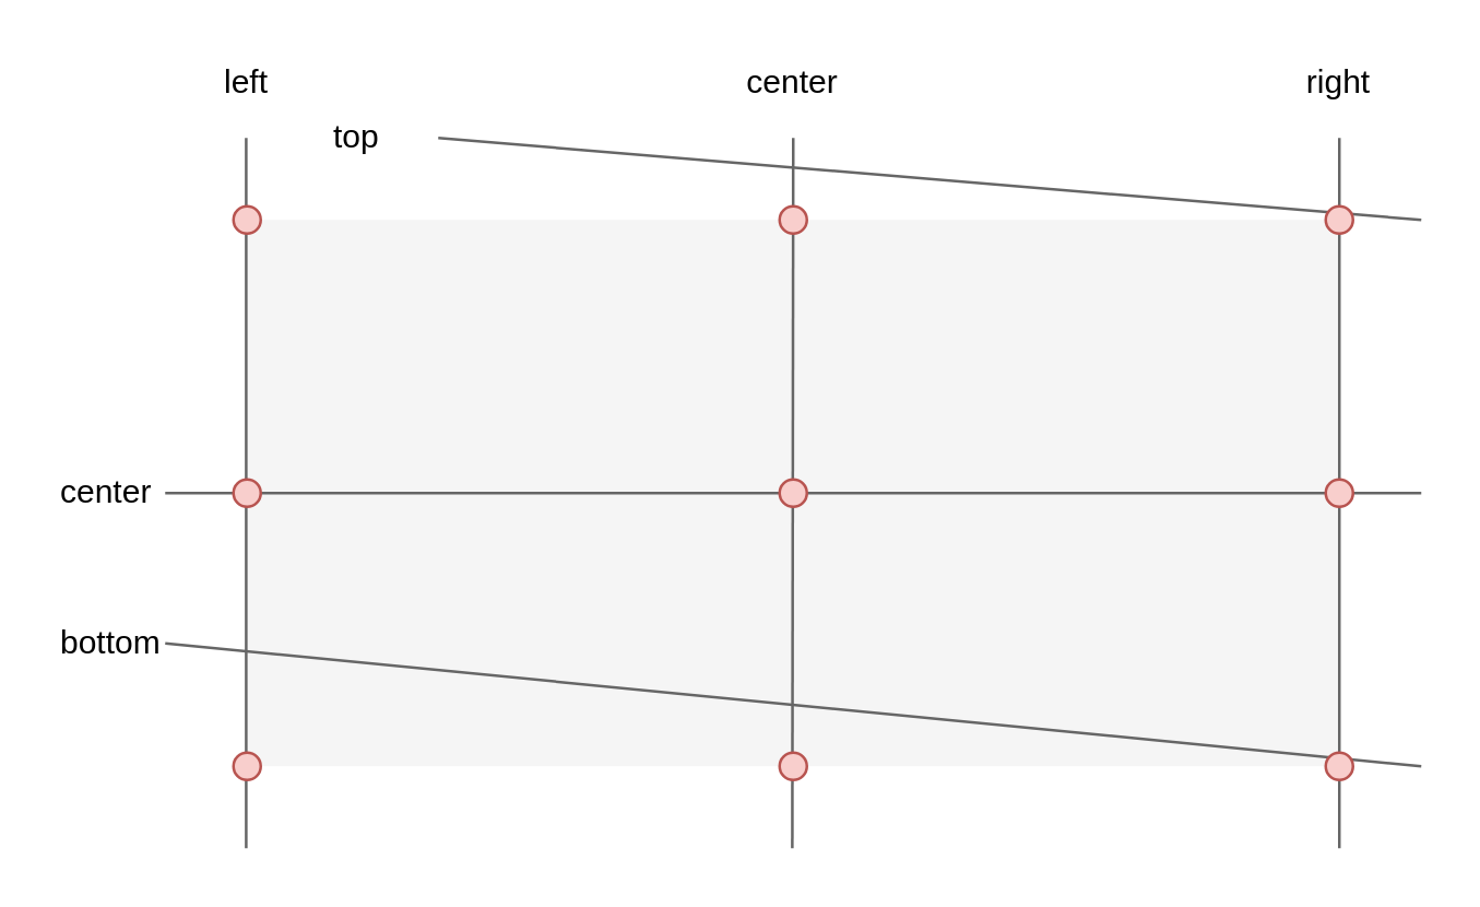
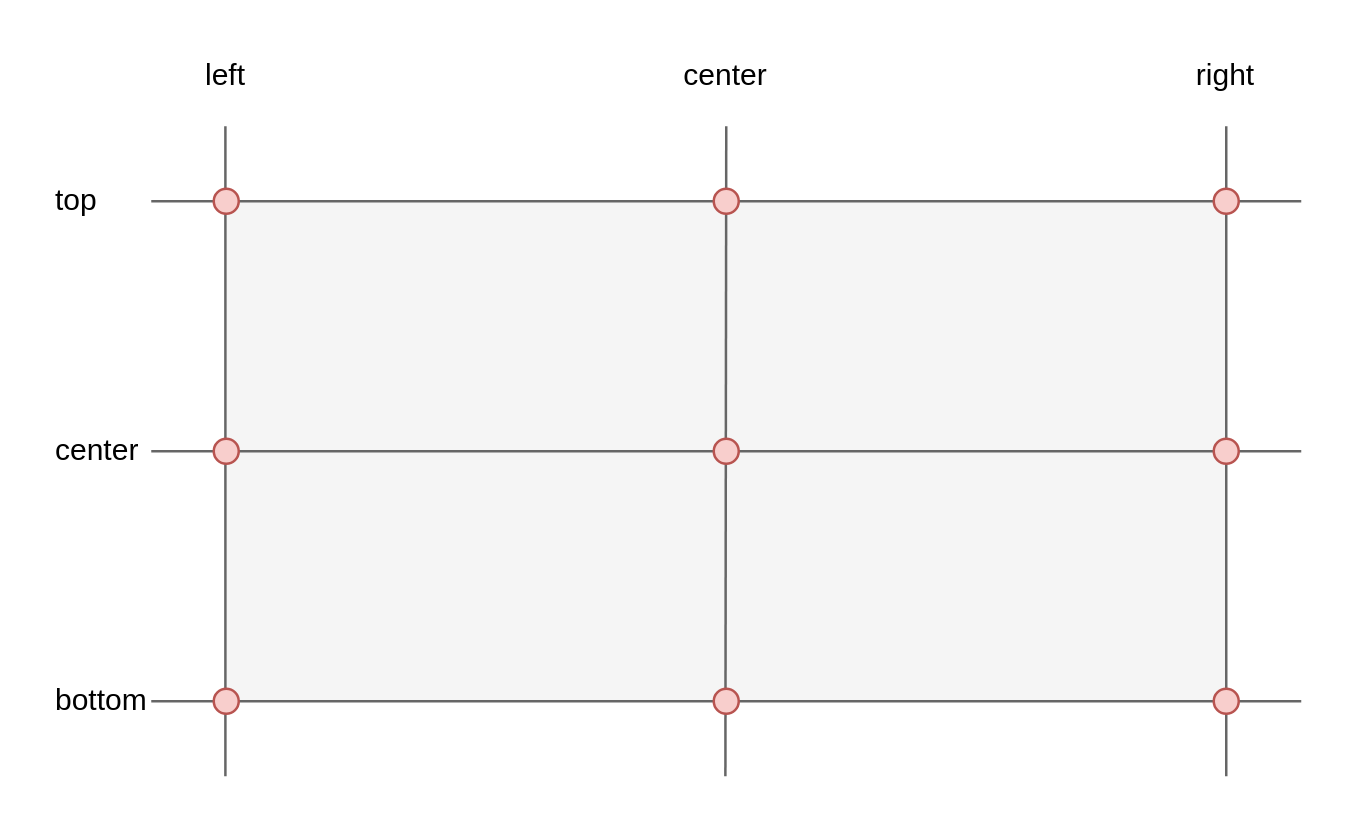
  <mxCell id="0" />
  <mxCell id="1" parent="0" />
  <mxCell id="2" value="" style="rounded=0;whiteSpace=wrap;html=1;fillColor=#f5f5f5;strokeColor=none;fontColor=#333333;" parent="1" vertex="1"><mxGeometry x="90" y="80" width="400" height="200" as="geometry" /></mxCell>
  <mxCell id="3" value="" style="endArrow=none;html=1;fillColor=#f5f5f5;strokeColor=#666666;exitX=1;exitY=0.5;exitDx=0;exitDy=0;" parent="1" source="10" edge="1"><mxGeometry width="50" height="50" relative="1" as="geometry"><mxPoint x="80" y="80" as="sourcePoint" /><mxPoint x="520" y="80" as="targetPoint" /></mxGeometry></mxCell>
  <mxCell id="4" value="" style="endArrow=none;html=1;fillColor=#f5f5f5;strokeColor=#666666;exitX=1;exitY=0.5;exitDx=0;exitDy=0;" parent="1" source="11" edge="1"><mxGeometry width="50" height="50" relative="1" as="geometry"><mxPoint x="80" y="280" as="sourcePoint" /><mxPoint x="520" y="280" as="targetPoint" /></mxGeometry></mxCell>
  <mxCell id="5" value="" style="endArrow=none;html=1;fillColor=#f5f5f5;strokeColor=#666666;" parent="1" edge="1"><mxGeometry width="50" height="50" relative="1" as="geometry"><mxPoint x="490" y="50" as="sourcePoint" /><mxPoint x="490" y="310" as="targetPoint" /></mxGeometry></mxCell>
  <mxCell id="6" value="" style="endArrow=none;html=1;fillColor=#f5f5f5;strokeColor=#666666;" parent="1" edge="1"><mxGeometry width="50" height="50" relative="1" as="geometry"><mxPoint x="89.66" y="50" as="sourcePoint" /><mxPoint x="89.66" y="310" as="targetPoint" /></mxGeometry></mxCell>
  <mxCell id="7" value="" style="endArrow=none;html=1;fillColor=#f5f5f5;strokeColor=#666666;" parent="1" edge="1"><mxGeometry width="50" height="50" relative="1" as="geometry"><mxPoint x="290" y="50" as="sourcePoint" /><mxPoint x="289.66" y="310" as="targetPoint" /></mxGeometry></mxCell>
  <mxCell id="8" value="" style="endArrow=none;html=1;fillColor=#f5f5f5;strokeColor=#666666;exitX=1;exitY=0.5;exitDx=0;exitDy=0;" parent="1" source="9" edge="1"><mxGeometry width="50" height="50" relative="1" as="geometry"><mxPoint x="80" y="180" as="sourcePoint" /><mxPoint x="520" y="180" as="targetPoint" /></mxGeometry></mxCell>
  <mxCell id="9" value="center" style="text;html=1;strokeColor=none;fillColor=none;align=left;verticalAlign=middle;whiteSpace=wrap;rounded=0;" parent="1" vertex="1"><mxGeometry x="20" y="170" width="40" height="20" as="geometry" /></mxCell>
- <mxCell id="10" value="top" style="text;html=1;strokeColor=none;fillColor=none;align=left;verticalAlign=middle;whiteSpace=wrap;rounded=0;" parent="1" vertex="1"><mxGeometry x="120" y="40" width="40" height="20" as="geometry" /></mxCell>
- <mxCell id="11" value="bottom" style="text;html=1;strokeColor=none;fillColor=none;align=left;verticalAlign=middle;whiteSpace=wrap;rounded=0;" parent="1" vertex="1"><mxGeometry x="20" y="225" width="40" height="20" as="geometry" /></mxCell>
+ <mxCell id="10" value="top" style="text;html=1;strokeColor=none;fillColor=none;align=left;verticalAlign=middle;whiteSpace=wrap;rounded=0;" parent="1" vertex="1"><mxGeometry x="20" y="70" width="40" height="20" as="geometry" /></mxCell>
+ <mxCell id="11" value="bottom" style="text;html=1;strokeColor=none;fillColor=none;align=left;verticalAlign=middle;whiteSpace=wrap;rounded=0;" parent="1" vertex="1"><mxGeometry x="20" y="270" width="40" height="20" as="geometry" /></mxCell>
  <mxCell id="12" value="left" style="text;html=1;strokeColor=none;fillColor=none;align=center;verticalAlign=middle;whiteSpace=wrap;rounded=0;" parent="1" vertex="1"><mxGeometry x="70" y="20" width="40" height="20" as="geometry" /></mxCell>
  <mxCell id="13" value="center" style="text;html=1;strokeColor=none;fillColor=none;align=center;verticalAlign=middle;whiteSpace=wrap;rounded=0;" parent="1" vertex="1"><mxGeometry x="270" y="20" width="40" height="20" as="geometry" /></mxCell>
  <mxCell id="14" value="right" style="text;html=1;strokeColor=none;fillColor=none;align=center;verticalAlign=middle;whiteSpace=wrap;rounded=0;" parent="1" vertex="1"><mxGeometry x="470" y="20" width="40" height="20" as="geometry" /></mxCell>
  <mxCell id="15" value="" style="endArrow=none;dashed=1;html=1;dashPattern=1 1;opacity=50;" parent="1" edge="1"><mxGeometry width="50" height="50" relative="1" as="geometry"><mxPoint x="390" y="230" as="sourcePoint" /><mxPoint x="390" y="230" as="targetPoint" /></mxGeometry></mxCell>
  <mxCell id="16" value="" style="ellipse;whiteSpace=wrap;html=1;aspect=fixed;align=left;fillColor=#f8cecc;strokeColor=#b85450;" vertex="1" parent="1"><mxGeometry x="485" y="175" width="10" height="10" as="geometry" /></mxCell>
  <mxCell id="17" value="" style="ellipse;whiteSpace=wrap;html=1;aspect=fixed;align=left;fillColor=#f8cecc;strokeColor=#b85450;" vertex="1" parent="1"><mxGeometry x="85" y="175" width="10" height="10" as="geometry" /></mxCell>
  <mxCell id="18" value="" style="ellipse;whiteSpace=wrap;html=1;aspect=fixed;align=left;fillColor=#f8cecc;strokeColor=#b85450;" vertex="1" parent="1"><mxGeometry x="285" y="275" width="10" height="10" as="geometry" /></mxCell>
  <mxCell id="19" value="" style="ellipse;whiteSpace=wrap;html=1;aspect=fixed;align=left;fillColor=#f8cecc;strokeColor=#b85450;" vertex="1" parent="1"><mxGeometry x="285" y="75" width="10" height="10" as="geometry" /></mxCell>
  <mxCell id="20" value="" style="ellipse;whiteSpace=wrap;html=1;aspect=fixed;align=left;fillColor=#f8cecc;strokeColor=#b85450;" vertex="1" parent="1"><mxGeometry x="485" y="75" width="10" height="10" as="geometry" /></mxCell>
  <mxCell id="21" value="" style="ellipse;whiteSpace=wrap;html=1;aspect=fixed;align=left;fillColor=#f8cecc;strokeColor=#b85450;" vertex="1" parent="1"><mxGeometry x="85" y="75" width="10" height="10" as="geometry" /></mxCell>
  <mxCell id="22" value="" style="ellipse;whiteSpace=wrap;html=1;aspect=fixed;align=left;fillColor=#f8cecc;strokeColor=#b85450;" vertex="1" parent="1"><mxGeometry x="485" y="275" width="10" height="10" as="geometry" /></mxCell>
  <mxCell id="23" value="" style="ellipse;whiteSpace=wrap;html=1;aspect=fixed;align=left;fillColor=#f8cecc;strokeColor=#b85450;" vertex="1" parent="1"><mxGeometry x="85" y="275" width="10" height="10" as="geometry" /></mxCell>
  <mxCell id="24" value="" style="ellipse;whiteSpace=wrap;html=1;aspect=fixed;align=left;fillColor=#f8cecc;strokeColor=#b85450;" vertex="1" parent="1"><mxGeometry x="285" y="175" width="10" height="10" as="geometry" /></mxCell>
